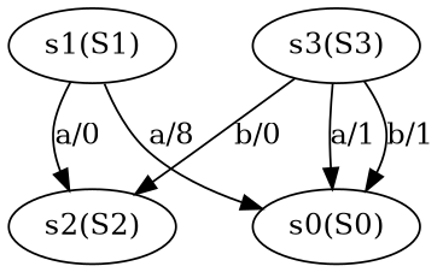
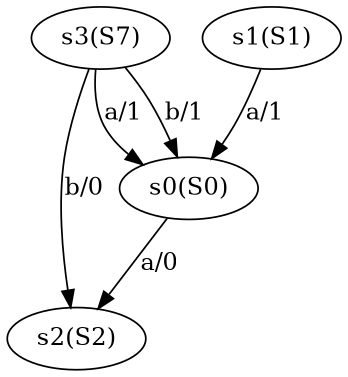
  digraph {
    fontname="DejaVu Serif"
    node [fontname="DejaVu Serif"]
    edge [fontname="DejaVu Serif"]
    n1 [label="s0(S0)"]
    n2 [label="s2(S2)"]
    n3 [label="s1(S1)"]
-   n4 [label="s3(S3)"]
-   n3 -> n2 [label="a/0"]
-   n3 -> n1 [label="a/8"]
+   n4 [label="s3(S7)"]
+   n1 -> n2 [label="a/0"]
+   n3 -> n1 [label="a/1"]
    n4 -> n1 [label="b/1"]
    n4 -> n1 [label="a/1"]
    n4 -> n2 [label="b/0"]
  }
